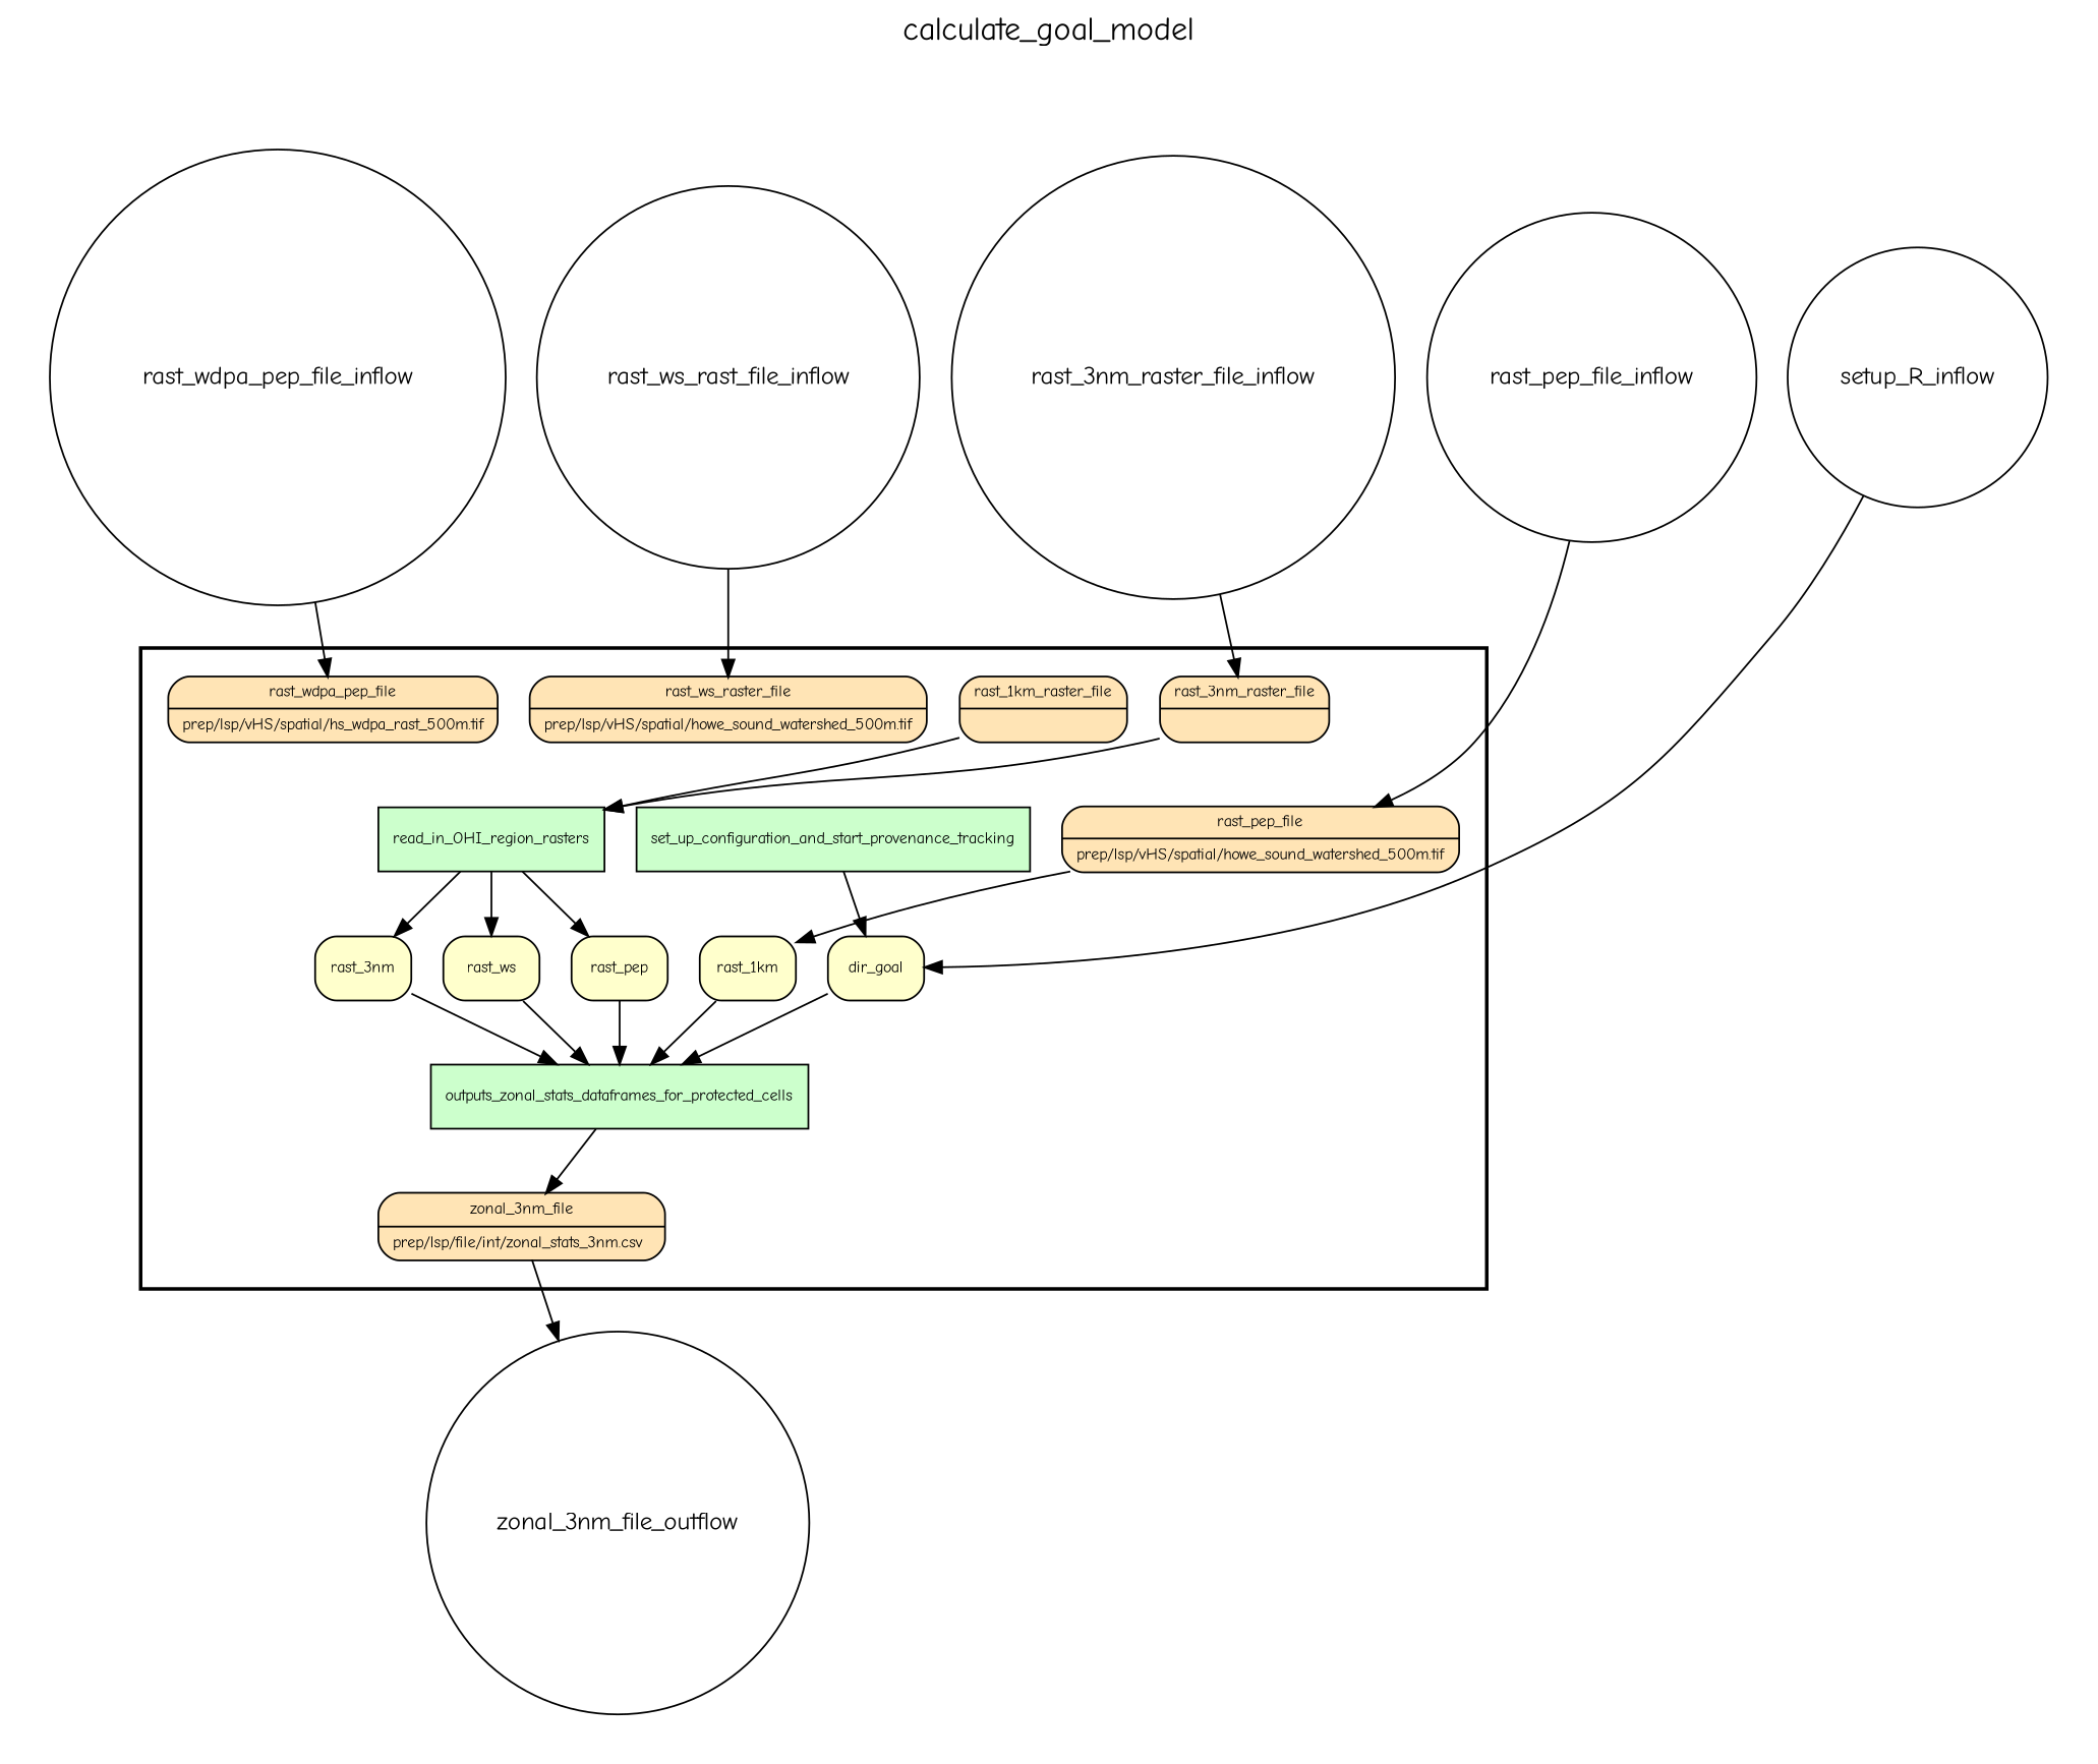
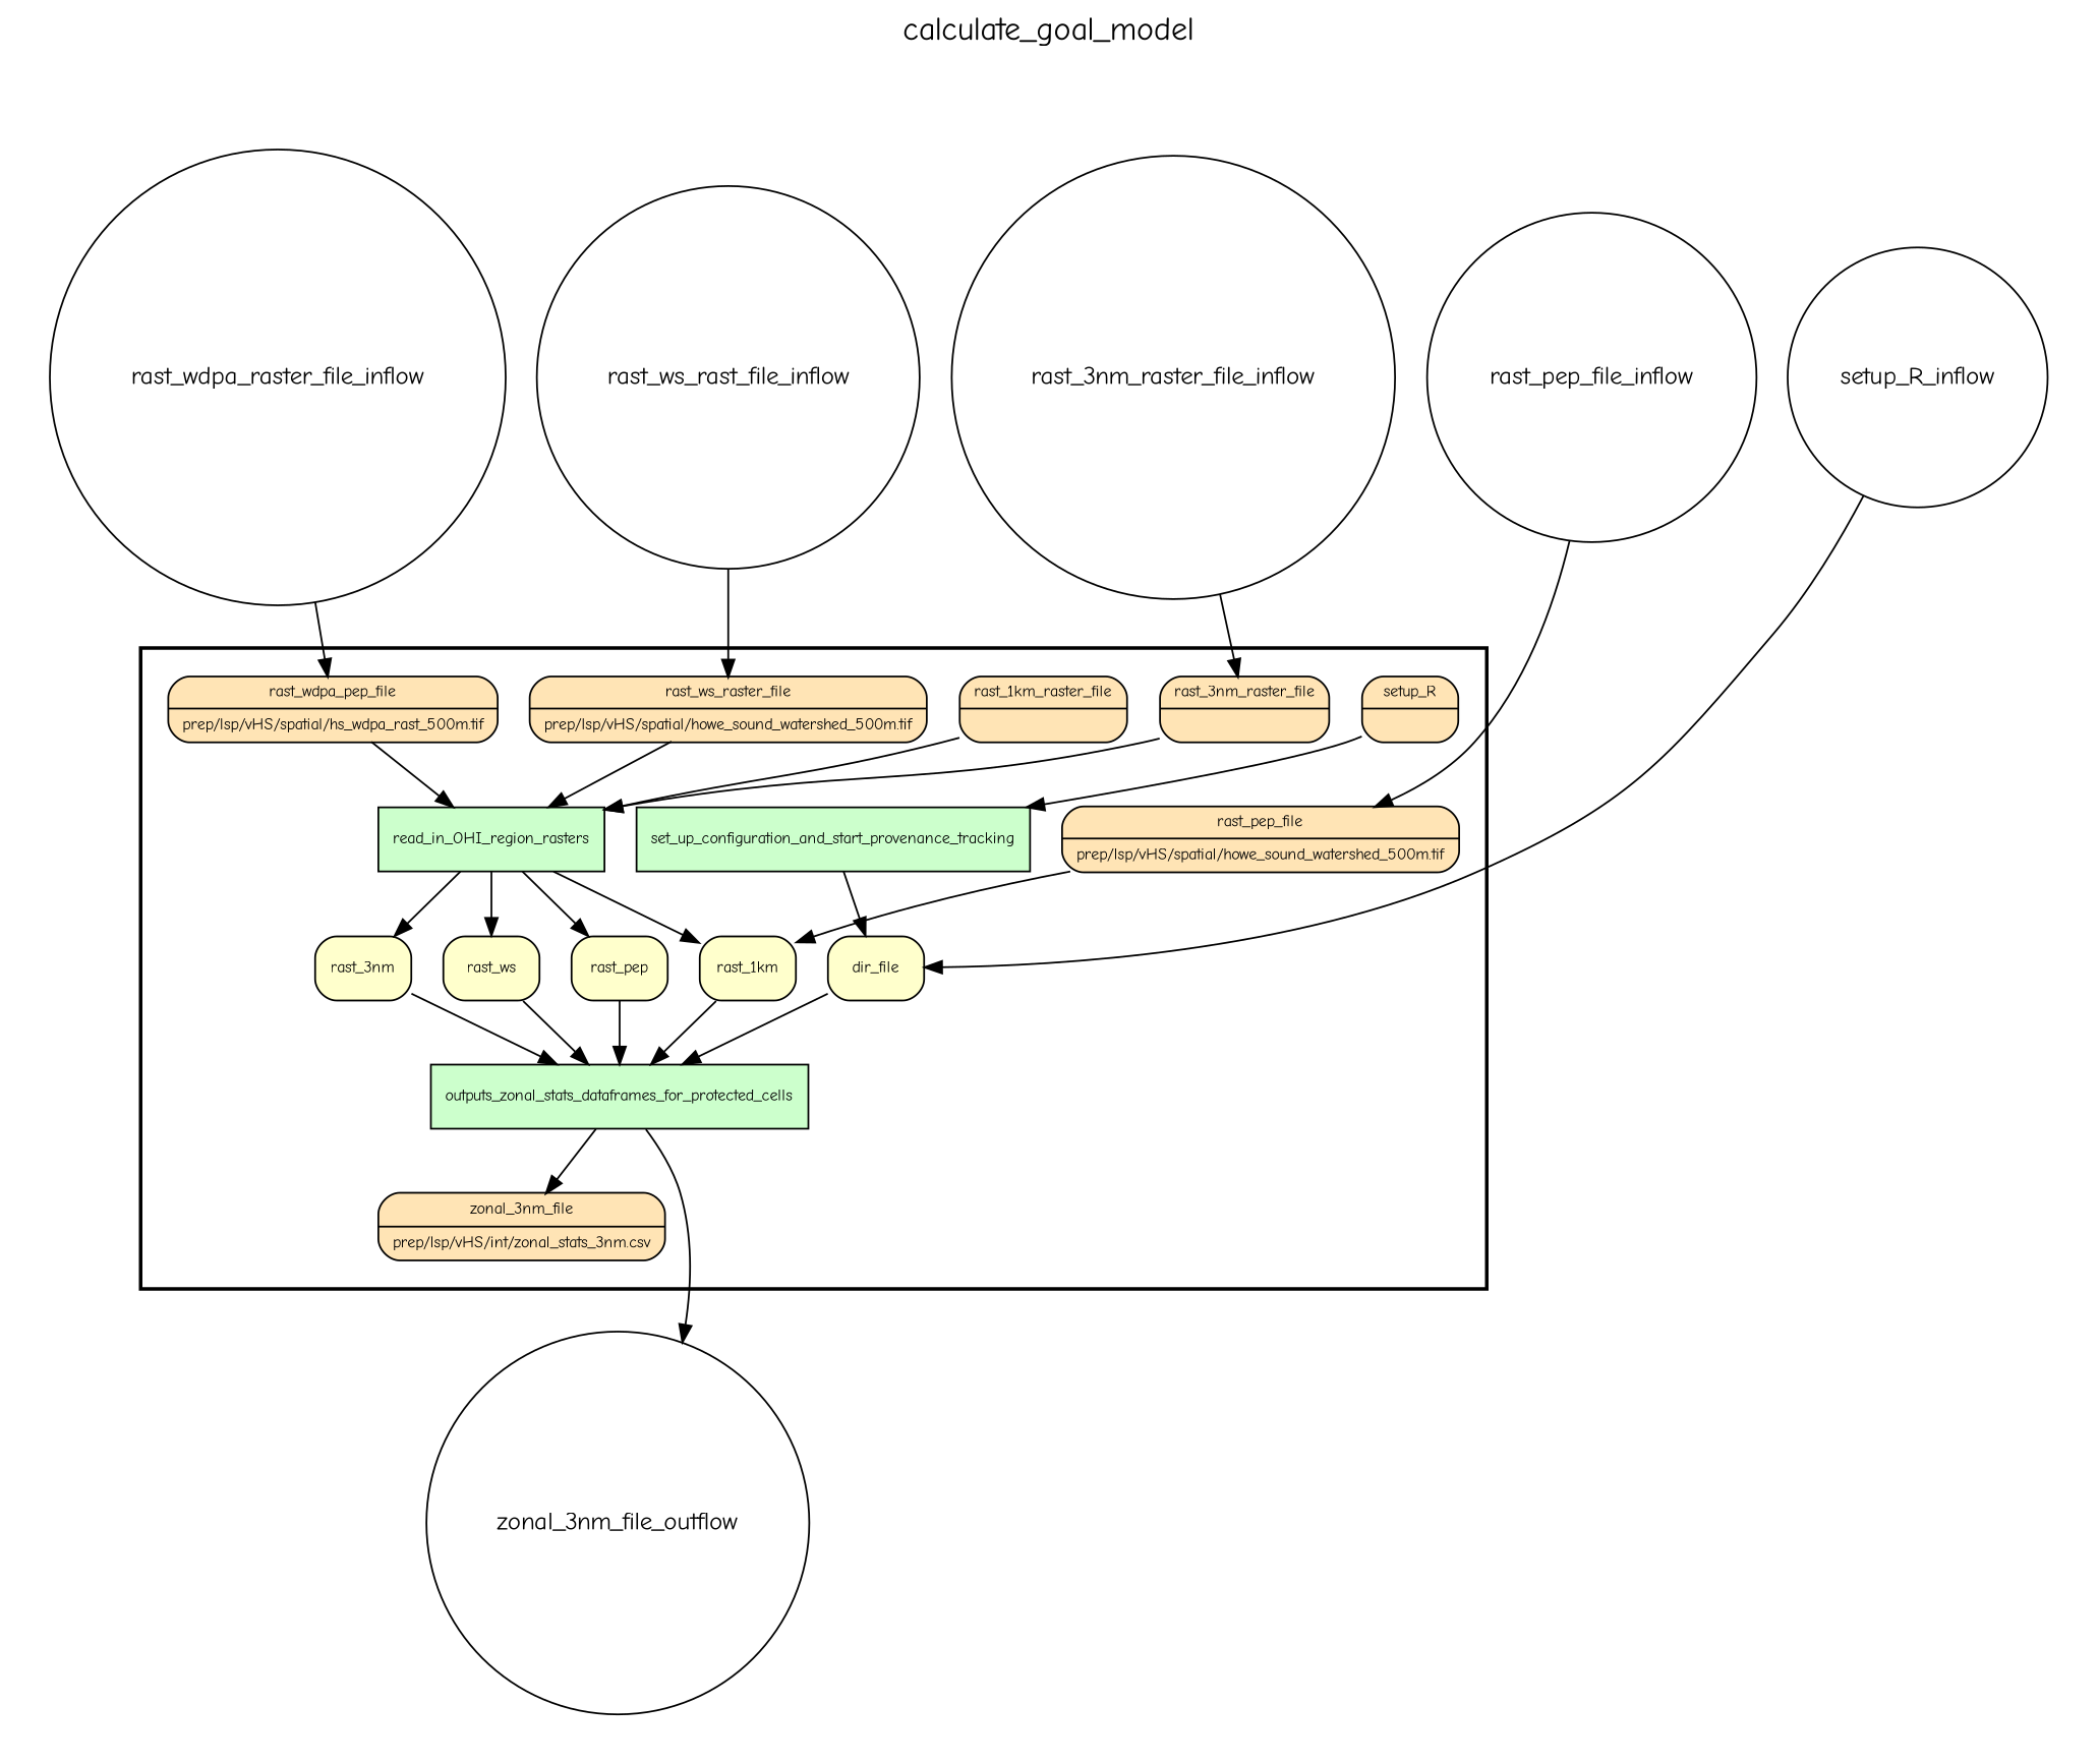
  digraph {
    fontname="Comic Neue"
    fontsize=18
    label=calculate_goal_model
    labelloc=t
    rankdir=TB
    node [fillcolor="#FFE4B5" fontname="Comic Neue" fontsize=9 peripheries=1 shape=box style="rounded,filled"]
    edge [fontname="Comic Neue"]
    read_in_OHI_region_rasters [fillcolor="#CCFFCC" style=filled]
    set_up_configuration_and_start_provenance_tracking [fillcolor="#CCFFCC" style=filled]
    outputs_zonal_stats_dataframes_for_protected_cells [fillcolor="#CCFFCC" style=filled]
-   dir_goal [fillcolor="#FFFFCC"]
+   dir_goal [fillcolor="#FFFFCC" label=dir_file]
    rast_3nm [fillcolor="#FFFFCC"]
    rast_1km [fillcolor="#FFFFCC"]
    rast_ws [fillcolor="#FFFFCC"]
    rast_pep [fillcolor="#FFFFCC"]
+   n9 [label="{<f0> setup_R |<f1>}" rankdir=LR shape=record]
    n10 [label="{<f0> rast_3nm_raster_file |<f1>}" rankdir=LR shape=record]
    n11 [label="{<f0> rast_1km_raster_file |<f1>}" rankdir=LR shape=record]
    n12 [label="{<f0> rast_ws_raster_file |<f1>prep/lsp/vHS/spatial/howe_sound_watershed_500m.tif\l}" rankdir=LR shape=record]
    n13 [label="{<f0> rast_pep_file |<f1>prep/lsp/vHS/spatial/howe_sound_watershed_500m.tif\l}" rankdir=LR shape=record]
    n14 [label="{<f0> rast_wdpa_pep_file |<f1>prep/lsp/vHS/spatial/hs_wdpa_rast_500m.tif\l}" rankdir=LR shape=record]
-   n15 [label="{<f0> zonal_3nm_file |<f1>prep/lsp/file/int/zonal_stats_3nm.csv\l}" rankdir=LR shape=record]
+   n15 [label="{<f0> zonal_3nm_file |<f1>prep/lsp/vHS/int/zonal_stats_3nm.csv\l}" rankdir=LR shape=record]
    setup_R_inflow [fillcolor="#FFFFFF" shape=circle width=0.2 fontsize="" style=""]
    rast_3nm_raster_file_inflow [fillcolor="#FFFFFF" shape=circle width=0.2 fontsize="" style=""]
    n18 [fillcolor="#FFFFFF" label=rast_ws_rast_file_inflow shape=circle width=0.2 fontsize="" style=""]
    rast_pep_file_inflow [fillcolor="#FFFFFF" shape=circle width=0.2 fontsize="" style=""]
-   rast_wdpa_pep_file_inflow [fillcolor="#FFFFFF" shape=circle width=0.2 fontsize="" style=""]
+   rast_wdpa_pep_file_inflow [fillcolor="#FFFFFF" shape=circle width=0.2 label=rast_wdpa_raster_file_inflow fontsize="" style=""]
    zonal_3nm_file_outflow [fillcolor="#FFFFFF" shape=circle width=0.2 fontsize="" style=""]
    subgraph cluster_1 {
      color=black
      label=""
      penwidth=2
      subgraph cluster_2 {
        color=white
        label=""
        penwidth=2
        read_in_OHI_region_rasters
        set_up_configuration_and_start_provenance_tracking
        outputs_zonal_stats_dataframes_for_protected_cells
        dir_goal
        rast_3nm
        rast_1km
        rast_ws
        rast_pep
+       n9
        n10
        n11
        n12
        n13
        n14
        n15
      }
    }
    subgraph cluster_3 {
      color=white
      label=""
      penwidth=2
      subgraph cluster_4 {
        color=white
        label=""
        penwidth=2
        setup_R_inflow
        rast_3nm_raster_file_inflow
        n18
        rast_pep_file_inflow
        rast_wdpa_pep_file_inflow
      }
    }
    subgraph cluster_5 {
      color=white
      label=""
      penwidth=2
      subgraph cluster_6 {
        color=white
        label=""
        penwidth=2
        zonal_3nm_file_outflow
      }
    }
    read_in_OHI_region_rasters -> rast_3nm
+   read_in_OHI_region_rasters -> rast_1km
    read_in_OHI_region_rasters -> rast_ws
    read_in_OHI_region_rasters -> rast_pep
    set_up_configuration_and_start_provenance_tracking -> dir_goal
    outputs_zonal_stats_dataframes_for_protected_cells -> n15
    dir_goal -> outputs_zonal_stats_dataframes_for_protected_cells
    rast_3nm -> outputs_zonal_stats_dataframes_for_protected_cells
    rast_1km -> outputs_zonal_stats_dataframes_for_protected_cells
    rast_ws -> outputs_zonal_stats_dataframes_for_protected_cells
    rast_pep -> outputs_zonal_stats_dataframes_for_protected_cells
+   n9 -> set_up_configuration_and_start_provenance_tracking
    n10 -> read_in_OHI_region_rasters
    n11 -> read_in_OHI_region_rasters
+   n12 -> read_in_OHI_region_rasters
    n13 -> rast_1km
-   n15 -> zonal_3nm_file_outflow
+   n14 -> read_in_OHI_region_rasters
+   outputs_zonal_stats_dataframes_for_protected_cells -> zonal_3nm_file_outflow
    setup_R_inflow -> dir_goal
    rast_3nm_raster_file_inflow -> n10
    n18 -> n12
    rast_pep_file_inflow -> n13
    rast_wdpa_pep_file_inflow -> n14
  }
